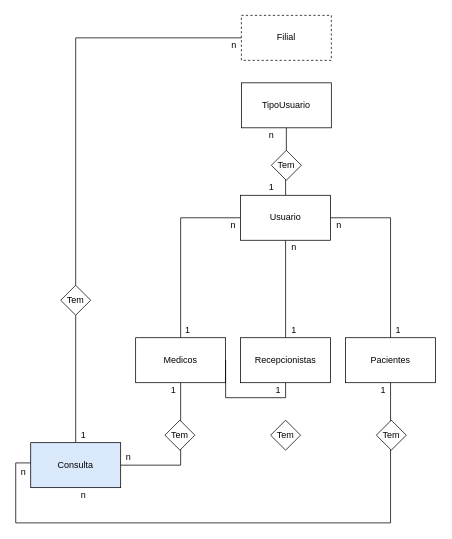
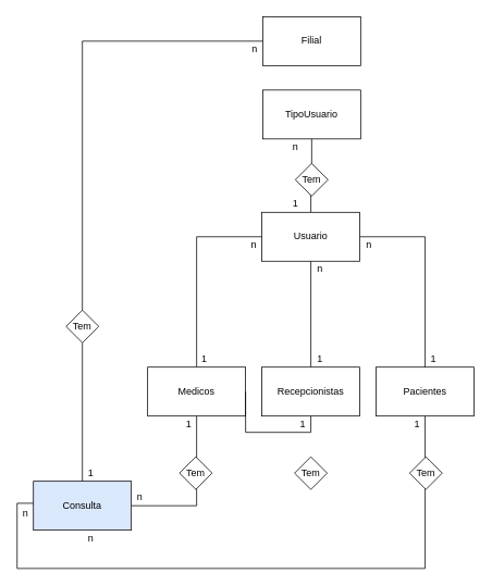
  <mxCell id="0" />
  <mxCell id="1" parent="0" />
  <mxCell id="2" style="edgeStyle=orthogonalEdgeStyle;rounded=0;orthogonalLoop=1;jettySize=auto;html=1;entryX=0.5;entryY=0;entryDx=0;entryDy=0;endArrow=none;endFill=0;" parent="1" source="16" target="6" edge="1"><mxGeometry relative="1" as="geometry" /></mxCell>
- <mxCell id="3" value="Filial" style="rounded=0;whiteSpace=wrap;html=1;dashed=1;" parent="1" vertex="1"><mxGeometry x="321" y="20" width="120" height="60" as="geometry" /></mxCell>
+ <mxCell id="3" value="Filial" style="rounded=0;whiteSpace=wrap;html=1;" parent="1" vertex="1"><mxGeometry x="321" y="20" width="120" height="60" as="geometry" /></mxCell>
  <mxCell id="4" style="edgeStyle=orthogonalEdgeStyle;rounded=0;orthogonalLoop=1;jettySize=auto;html=1;exitX=1;exitY=0.5;exitDx=0;exitDy=0;endArrow=none;endFill=0;" parent="1" source="6" target="10" edge="1"><mxGeometry relative="1" as="geometry" /></mxCell>
  <mxCell id="5" style="edgeStyle=orthogonalEdgeStyle;rounded=0;orthogonalLoop=1;jettySize=auto;html=1;endArrow=none;endFill=0;entryX=1.18;entryY=-0.21;entryDx=0;entryDy=0;entryPerimeter=0;" parent="1" source="6" target="20" edge="1"><mxGeometry relative="1" as="geometry"><mxPoint x="40" y="687" as="sourcePoint" /><mxPoint x="520" y="577" as="targetPoint" /><Array as="points"><mxPoint x="20" y="617" /><mxPoint x="20" y="697" /><mxPoint x="520" y="697" /><mxPoint x="520" y="506" /></Array></mxGeometry></mxCell>
  <mxCell id="6" value="Consulta" style="rounded=0;whiteSpace=wrap;html=1;fillColor=#dae8fc;" parent="1" vertex="1"><mxGeometry x="40" y="590" width="120" height="60" as="geometry" /></mxCell>
  <mxCell id="7" value="n" style="text;html=1;align=center;verticalAlign=middle;resizable=0;points=[];autosize=1;" parent="1" vertex="1"><mxGeometry x="301" y="50" width="20" height="20" as="geometry" /></mxCell>
  <mxCell id="8" value="1" style="text;html=1;align=center;verticalAlign=middle;resizable=0;points=[];autosize=1;" parent="1" vertex="1"><mxGeometry x="100" y="570" width="20" height="20" as="geometry" /></mxCell>
  <mxCell id="9" style="edgeStyle=orthogonalEdgeStyle;rounded=0;orthogonalLoop=1;jettySize=auto;html=1;exitX=0.5;exitY=0;exitDx=0;exitDy=0;entryX=0;entryY=0.5;entryDx=0;entryDy=0;endArrow=none;endFill=0;" parent="1" source="10" target="30" edge="1"><mxGeometry relative="1" as="geometry" /></mxCell>
  <mxCell id="10" value="Medicos" style="rounded=0;whiteSpace=wrap;html=1;" parent="1" vertex="1"><mxGeometry x="180" y="450" width="120" height="60" as="geometry" /></mxCell>
  <mxCell id="11" value="1" style="text;html=1;align=center;verticalAlign=middle;resizable=0;points=[];autosize=1;" parent="1" vertex="1"><mxGeometry x="351" y="300" width="20" height="20" as="geometry" /></mxCell>
  <mxCell id="12" style="edgeStyle=orthogonalEdgeStyle;rounded=0;orthogonalLoop=1;jettySize=auto;html=1;exitX=0.5;exitY=1;exitDx=0;exitDy=0;endArrow=none;endFill=0;" parent="1" source="14" target="10" edge="1"><mxGeometry relative="1" as="geometry" /></mxCell>
  <mxCell id="13" style="edgeStyle=orthogonalEdgeStyle;rounded=0;orthogonalLoop=1;jettySize=auto;html=1;exitX=0.5;exitY=0;exitDx=0;exitDy=0;entryX=0.5;entryY=1;entryDx=0;entryDy=0;endArrow=none;endFill=0;" parent="1" source="14" target="30" edge="1"><mxGeometry relative="1" as="geometry" /></mxCell>
  <mxCell id="14" value="Recepcionistas" style="rounded=0;whiteSpace=wrap;html=1;" parent="1" vertex="1"><mxGeometry x="320" y="450" width="120" height="60" as="geometry" /></mxCell>
  <mxCell id="15" value="Pacientes" style="rounded=0;whiteSpace=wrap;html=1;" parent="1" vertex="1"><mxGeometry x="460" y="450" width="120" height="60" as="geometry" /></mxCell>
  <mxCell id="16" value="Tem" style="rhombus;whiteSpace=wrap;html=1;" parent="1" vertex="1"><mxGeometry x="80" y="380" width="40" height="40" as="geometry" /></mxCell>
  <mxCell id="17" style="edgeStyle=orthogonalEdgeStyle;rounded=0;orthogonalLoop=1;jettySize=auto;html=1;entryX=0.5;entryY=0;entryDx=0;entryDy=0;endArrow=none;endFill=0;" parent="1" source="3" target="16" edge="1"><mxGeometry relative="1" as="geometry"><mxPoint x="320" y="250" as="sourcePoint" /><mxPoint x="100" y="520" as="targetPoint" /></mxGeometry></mxCell>
  <mxCell id="18" value="1" style="text;html=1;align=center;verticalAlign=middle;resizable=0;points=[];autosize=1;" parent="1" vertex="1"><mxGeometry x="220" y="510" width="20" height="20" as="geometry" /></mxCell>
  <mxCell id="19" value="1" style="text;html=1;align=center;verticalAlign=middle;resizable=0;points=[];autosize=1;" parent="1" vertex="1"><mxGeometry x="360" y="510" width="20" height="20" as="geometry" /></mxCell>
  <mxCell id="20" value="1" style="text;html=1;align=center;verticalAlign=middle;resizable=0;points=[];autosize=1;" parent="1" vertex="1"><mxGeometry x="500" y="510" width="20" height="20" as="geometry" /></mxCell>
  <mxCell id="21" value="n" style="text;html=1;align=center;verticalAlign=middle;resizable=0;points=[];autosize=1;" parent="1" vertex="1"><mxGeometry x="160" y="600" width="20" height="20" as="geometry" /></mxCell>
  <mxCell id="22" value="n" style="text;html=1;align=center;verticalAlign=middle;resizable=0;points=[];autosize=1;" parent="1" vertex="1"><mxGeometry x="100" y="650" width="20" height="20" as="geometry" /></mxCell>
  <mxCell id="23" value="Tem" style="rhombus;whiteSpace=wrap;html=1;" parent="1" vertex="1"><mxGeometry x="360" y="560" width="40" height="40" as="geometry" /></mxCell>
  <mxCell id="24" value="Tem" style="rhombus;whiteSpace=wrap;html=1;" parent="1" vertex="1"><mxGeometry x="501" y="560" width="40" height="40" as="geometry" /></mxCell>
  <mxCell id="25" value="Tem" style="rhombus;whiteSpace=wrap;html=1;" parent="1" vertex="1"><mxGeometry x="219" y="560" width="40" height="40" as="geometry" /></mxCell>
  <mxCell id="26" value="n" style="text;html=1;align=center;verticalAlign=middle;resizable=0;points=[];autosize=1;" parent="1" vertex="1"><mxGeometry x="20" y="620" width="20" height="20" as="geometry" /></mxCell>
  <mxCell id="27" value="TipoUsuario" style="rounded=0;whiteSpace=wrap;html=1;" parent="1" vertex="1"><mxGeometry x="321" y="110" width="120" height="60" as="geometry" /></mxCell>
  <mxCell id="28" style="edgeStyle=orthogonalEdgeStyle;rounded=0;orthogonalLoop=1;jettySize=auto;html=1;exitX=0.5;exitY=0;exitDx=0;exitDy=0;entryX=0.5;entryY=1;entryDx=0;entryDy=0;endArrow=none;endFill=0;" parent="1" source="30" target="27" edge="1"><mxGeometry relative="1" as="geometry" /></mxCell>
  <mxCell id="29" style="edgeStyle=orthogonalEdgeStyle;rounded=0;orthogonalLoop=1;jettySize=auto;html=1;exitX=1;exitY=0.5;exitDx=0;exitDy=0;endArrow=none;endFill=0;" parent="1" source="30" target="15" edge="1"><mxGeometry relative="1" as="geometry" /></mxCell>
  <mxCell id="30" value="Usuario" style="rounded=0;whiteSpace=wrap;html=1;" parent="1" vertex="1"><mxGeometry x="320" y="260" width="120" height="60" as="geometry" /></mxCell>
  <mxCell id="31" value="Tem" style="rhombus;whiteSpace=wrap;html=1;" parent="1" vertex="1"><mxGeometry x="361" y="200" width="40" height="40" as="geometry" /></mxCell>
  <mxCell id="32" value="n" style="text;html=1;align=center;verticalAlign=middle;resizable=0;points=[];autosize=1;" parent="1" vertex="1"><mxGeometry x="351" y="170" width="20" height="20" as="geometry" /></mxCell>
  <mxCell id="33" value="1" style="text;html=1;align=center;verticalAlign=middle;resizable=0;points=[];autosize=1;" parent="1" vertex="1"><mxGeometry x="351" y="240" width="20" height="20" as="geometry" /></mxCell>
  <mxCell id="34" value="n" style="text;html=1;align=center;verticalAlign=middle;resizable=0;points=[];autosize=1;" parent="1" vertex="1"><mxGeometry x="300" y="290" width="20" height="20" as="geometry" /></mxCell>
  <mxCell id="35" value="1" style="text;html=1;align=center;verticalAlign=middle;resizable=0;points=[];autosize=1;" parent="1" vertex="1"><mxGeometry x="239" y="430" width="20" height="20" as="geometry" /></mxCell>
  <mxCell id="36" value="1" style="text;html=1;align=center;verticalAlign=middle;resizable=0;points=[];autosize=1;" parent="1" vertex="1"><mxGeometry x="381" y="430" width="20" height="20" as="geometry" /></mxCell>
  <mxCell id="37" value="n" style="text;html=1;align=center;verticalAlign=middle;resizable=0;points=[];autosize=1;" parent="1" vertex="1"><mxGeometry x="441" y="290" width="20" height="20" as="geometry" /></mxCell>
  <mxCell id="38" value="n" style="text;html=1;align=center;verticalAlign=middle;resizable=0;points=[];autosize=1;" parent="1" vertex="1"><mxGeometry x="381" y="320" width="20" height="20" as="geometry" /></mxCell>
  <mxCell id="39" value="1" style="text;html=1;align=center;verticalAlign=middle;resizable=0;points=[];autosize=1;" parent="1" vertex="1"><mxGeometry x="520" y="430" width="20" height="20" as="geometry" /></mxCell>
